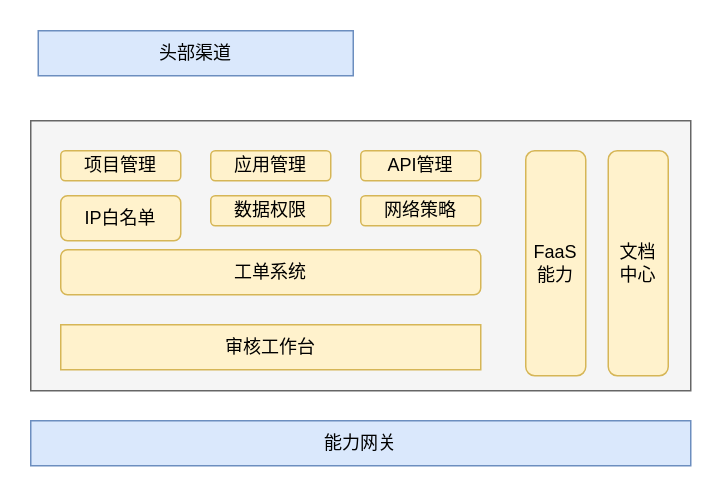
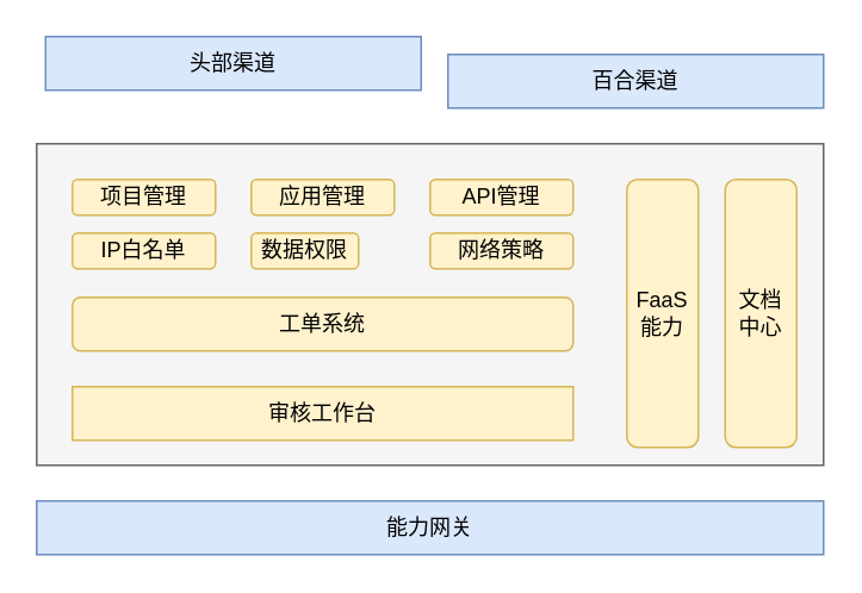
  <mxCell id="0" />
  <mxCell id="1" parent="0" />
  <mxCell id="2" value="能力网关" style="rounded=0;whiteSpace=wrap;html=1;fillColor=#dae8fc;strokeColor=#6c8ebf;" vertex="1" parent="1"><mxGeometry x="20" y="280" width="440" height="30" as="geometry" /></mxCell>
  <mxCell id="3" value="头部渠道" style="rounded=0;whiteSpace=wrap;html=1;fillColor=#dae8fc;strokeColor=#6c8ebf;" vertex="1" parent="1"><mxGeometry x="25" y="20" width="210" height="30" as="geometry" /></mxCell>
+ <mxCell id="4" value="百合渠道" style="rounded=0;whiteSpace=wrap;html=1;fillColor=#dae8fc;strokeColor=#6c8ebf;" vertex="1" parent="1"><mxGeometry x="250" y="30" width="210" height="30" as="geometry" /></mxCell>
  <mxCell id="5" value="" style="rounded=0;whiteSpace=wrap;html=1;fillColor=#f5f5f5;fontColor=#333333;strokeColor=#666666;" vertex="1" parent="1"><mxGeometry x="20" y="80" width="440" height="180" as="geometry" /></mxCell>
  <mxCell id="6" value="项目管理" style="rounded=1;whiteSpace=wrap;html=1;fillColor=#fff2cc;strokeColor=#d6b656;" vertex="1" parent="1"><mxGeometry x="40" y="100" width="80" height="20" as="geometry" /></mxCell>
  <mxCell id="7" value="应用管理" style="rounded=1;whiteSpace=wrap;html=1;fillColor=#fff2cc;strokeColor=#d6b656;" vertex="1" parent="1"><mxGeometry x="140" y="100" width="80" height="20" as="geometry" /></mxCell>
  <mxCell id="8" value="API管理" style="rounded=1;whiteSpace=wrap;html=1;fillColor=#fff2cc;strokeColor=#d6b656;" vertex="1" parent="1"><mxGeometry x="240" y="100" width="80" height="20" as="geometry" /></mxCell>
  <mxCell id="9" value="网络策略" style="rounded=1;whiteSpace=wrap;html=1;fillColor=#fff2cc;strokeColor=#d6b656;" vertex="1" parent="1"><mxGeometry x="240" y="130" width="80" height="20" as="geometry" /></mxCell>
- <mxCell id="10" value="IP白名单" style="rounded=1;whiteSpace=wrap;html=1;fillColor=#fff2cc;strokeColor=#d6b656;" vertex="1" parent="1"><mxGeometry x="40" y="130" width="80" height="30" as="geometry" /></mxCell>
- <mxCell id="11" value="数据权限" style="rounded=1;whiteSpace=wrap;html=1;fillColor=#fff2cc;strokeColor=#d6b656;" vertex="1" parent="1"><mxGeometry x="140" y="130" width="80" height="20" as="geometry" /></mxCell>
+ <mxCell id="10" value="IP白名单" style="rounded=1;whiteSpace=wrap;html=1;fillColor=#fff2cc;strokeColor=#d6b656;" vertex="1" parent="1"><mxGeometry x="40" y="130" width="80" height="20" as="geometry" /></mxCell>
+ <mxCell id="11" value="数据权限" style="rounded=1;whiteSpace=wrap;html=1;fillColor=#fff2cc;strokeColor=#d6b656;" vertex="1" parent="1"><mxGeometry x="140" y="130" width="60" height="20" as="geometry" /></mxCell>
  <mxCell id="12" value="文档&lt;br&gt;中心" style="rounded=1;whiteSpace=wrap;html=1;fillColor=#fff2cc;strokeColor=#d6b656;" vertex="1" parent="1"><mxGeometry x="405" y="100" width="40" height="150" as="geometry" /></mxCell>
  <mxCell id="13" value="FaaS能力" style="rounded=1;whiteSpace=wrap;html=1;fillColor=#fff2cc;strokeColor=#d6b656;" vertex="1" parent="1"><mxGeometry x="350" y="100" width="40" height="150" as="geometry" /></mxCell>
  <mxCell id="14" value="工单系统" style="rounded=1;whiteSpace=wrap;html=1;fillColor=#fff2cc;strokeColor=#d6b656;" vertex="1" parent="1"><mxGeometry x="40" y="166" width="280" height="30" as="geometry" /></mxCell>
  <mxCell id="15" value="审核工作台" style="whiteSpace=wrap;html=1;fillColor=#fff2cc;strokeColor=#d6b656;rounded=0;" vertex="1" parent="1"><mxGeometry x="40" y="216" width="280" height="30" as="geometry" /></mxCell>
